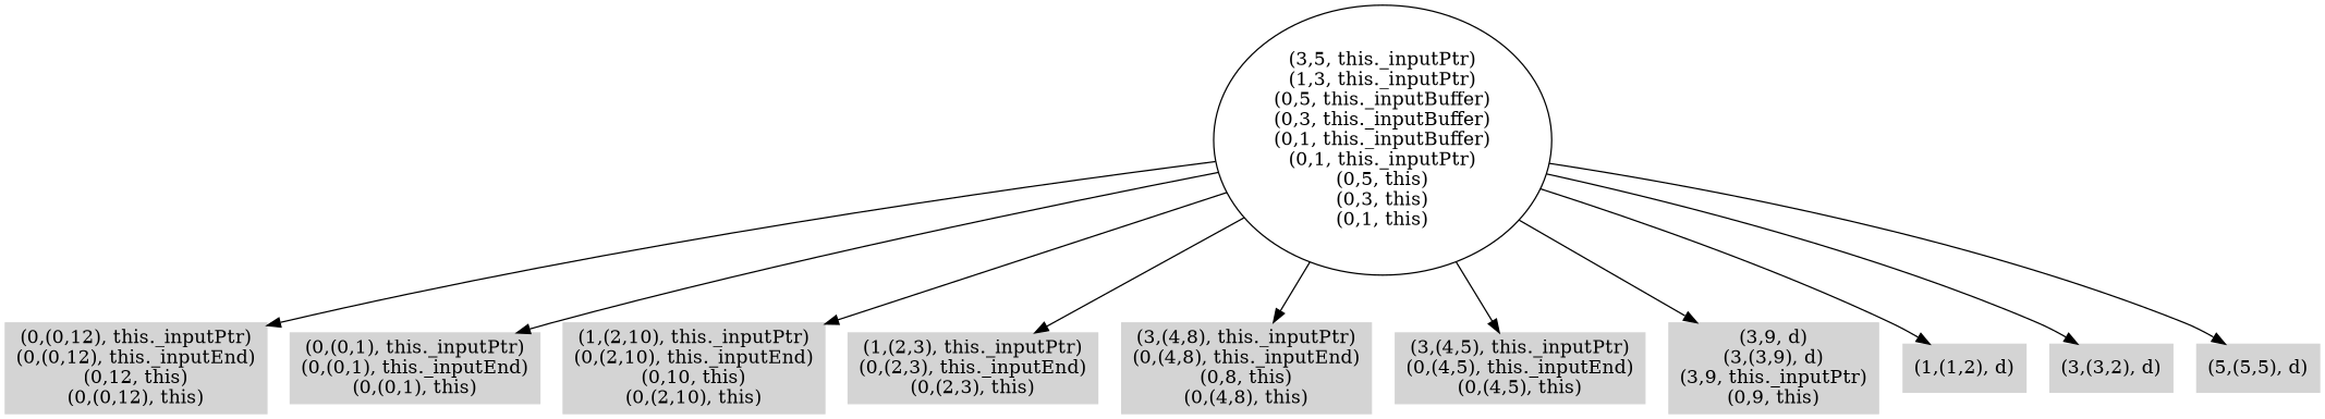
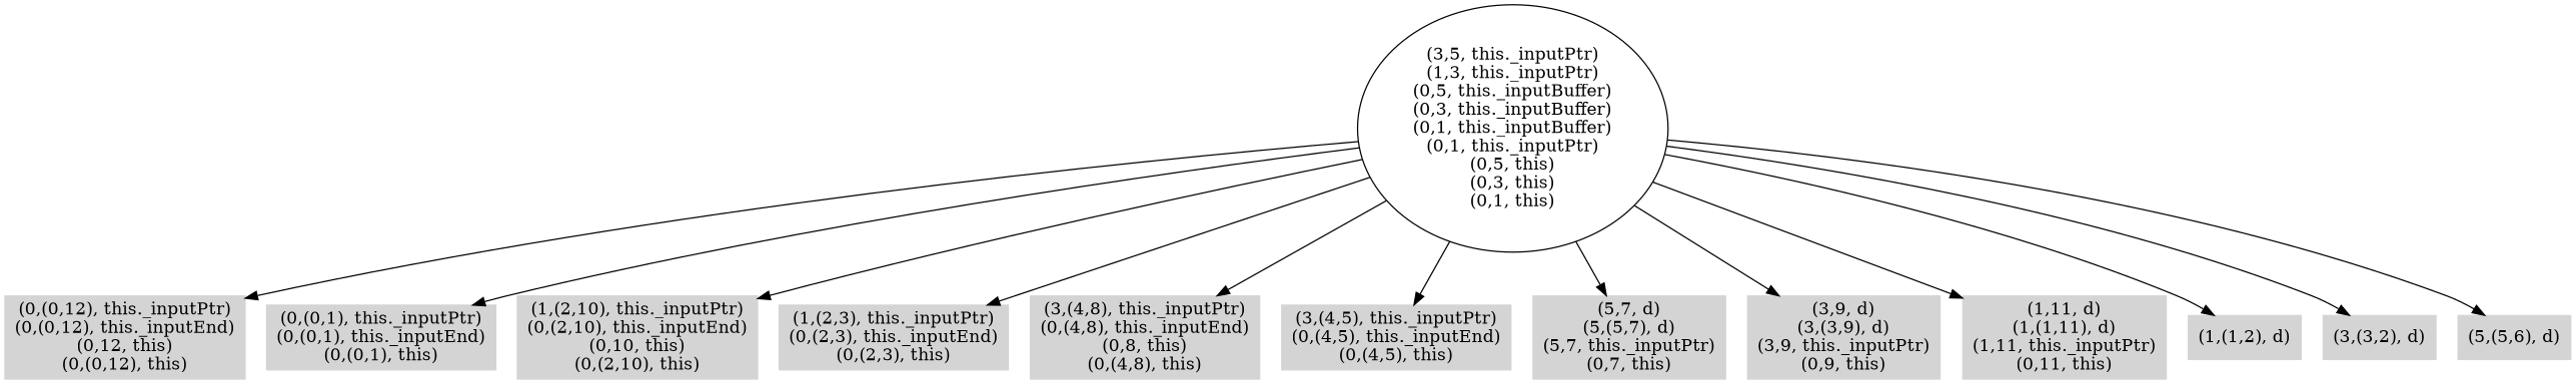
  digraph {
    node [color=".0 .0 .83" shape=box style=filled]
    n1 [label="(0,(0,12), this._inputPtr)\n(0,(0,12), this._inputEnd)\n(0,12, this)\n(0,(0,12), this)"]
    n2 [label="(0,(0,1), this._inputPtr)\n(0,(0,1), this._inputEnd)\n(0,(0,1), this)"]
    n3 [label="(1,(2,10), this._inputPtr)\n(0,(2,10), this._inputEnd)\n(0,10, this)\n(0,(2,10), this)"]
    n4 [label="(1,(2,3), this._inputPtr)\n(0,(2,3), this._inputEnd)\n(0,(2,3), this)"]
    n5 [label="(3,(4,8), this._inputPtr)\n(0,(4,8), this._inputEnd)\n(0,8, this)\n(0,(4,8), this)"]
    n6 [label="(3,(4,5), this._inputPtr)\n(0,(4,5), this._inputEnd)\n(0,(4,5), this)"]
+   n7 [label="(5,7, d)\n(5,(5,7), d)\n(5,7, this._inputPtr)\n(0,7, this)"]
    n8 [label="(3,9, d)\n(3,(3,9), d)\n(3,9, this._inputPtr)\n(0,9, this)"]
+   n9 [label="(1,11, d)\n(1,(1,11), d)\n(1,11, this._inputPtr)\n(0,11, this)"]
    n10 [label="(1,(1,2), d)"]
    n11 [label="(3,(3,2), d)"]
-   n12 [label="(5,(5,5), d)"]
+   n12 [label="(5,(5,6), d)"]
    n13 [label="(3,5, this._inputPtr)\n(1,3, this._inputPtr)\n(0,5, this._inputBuffer)\n(0,3, this._inputBuffer)\n(0,1, this._inputBuffer)\n(0,1, this._inputPtr)\n(0,5, this)\n(0,3, this)\n(0,1, this)" color="" shape="" style=""]
    n13 -> n1
    n13 -> n2
    n13 -> n3
    n13 -> n4
    n13 -> n5
    n13 -> n6
+   n13 -> n7
    n13 -> n8
+   n13 -> n9
    n13 -> n10
    n13 -> n11
    n13 -> n12
  }
